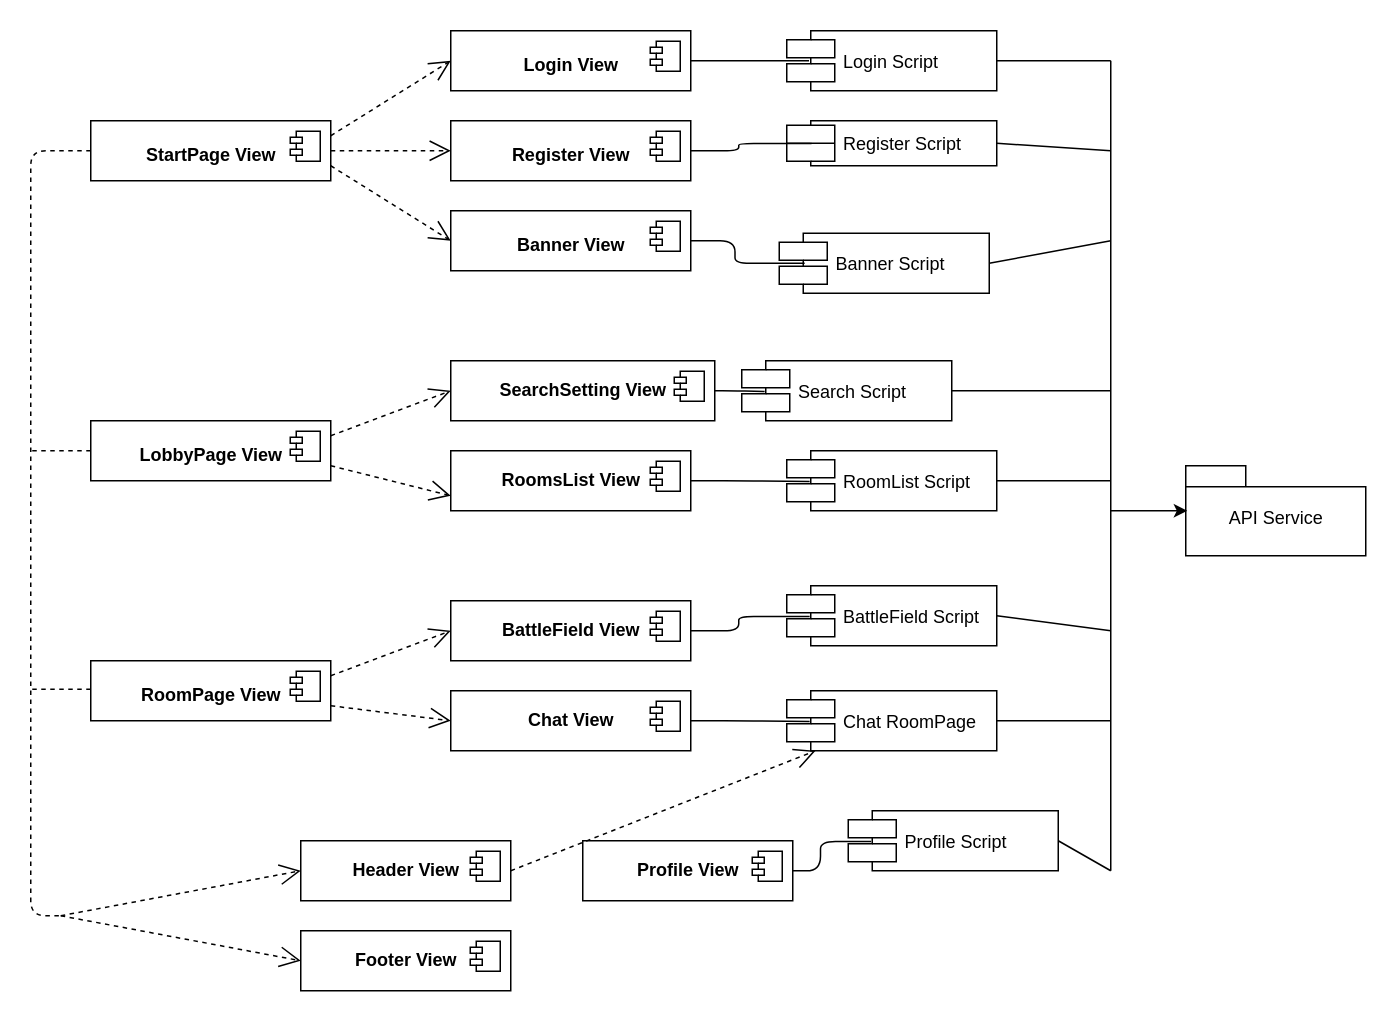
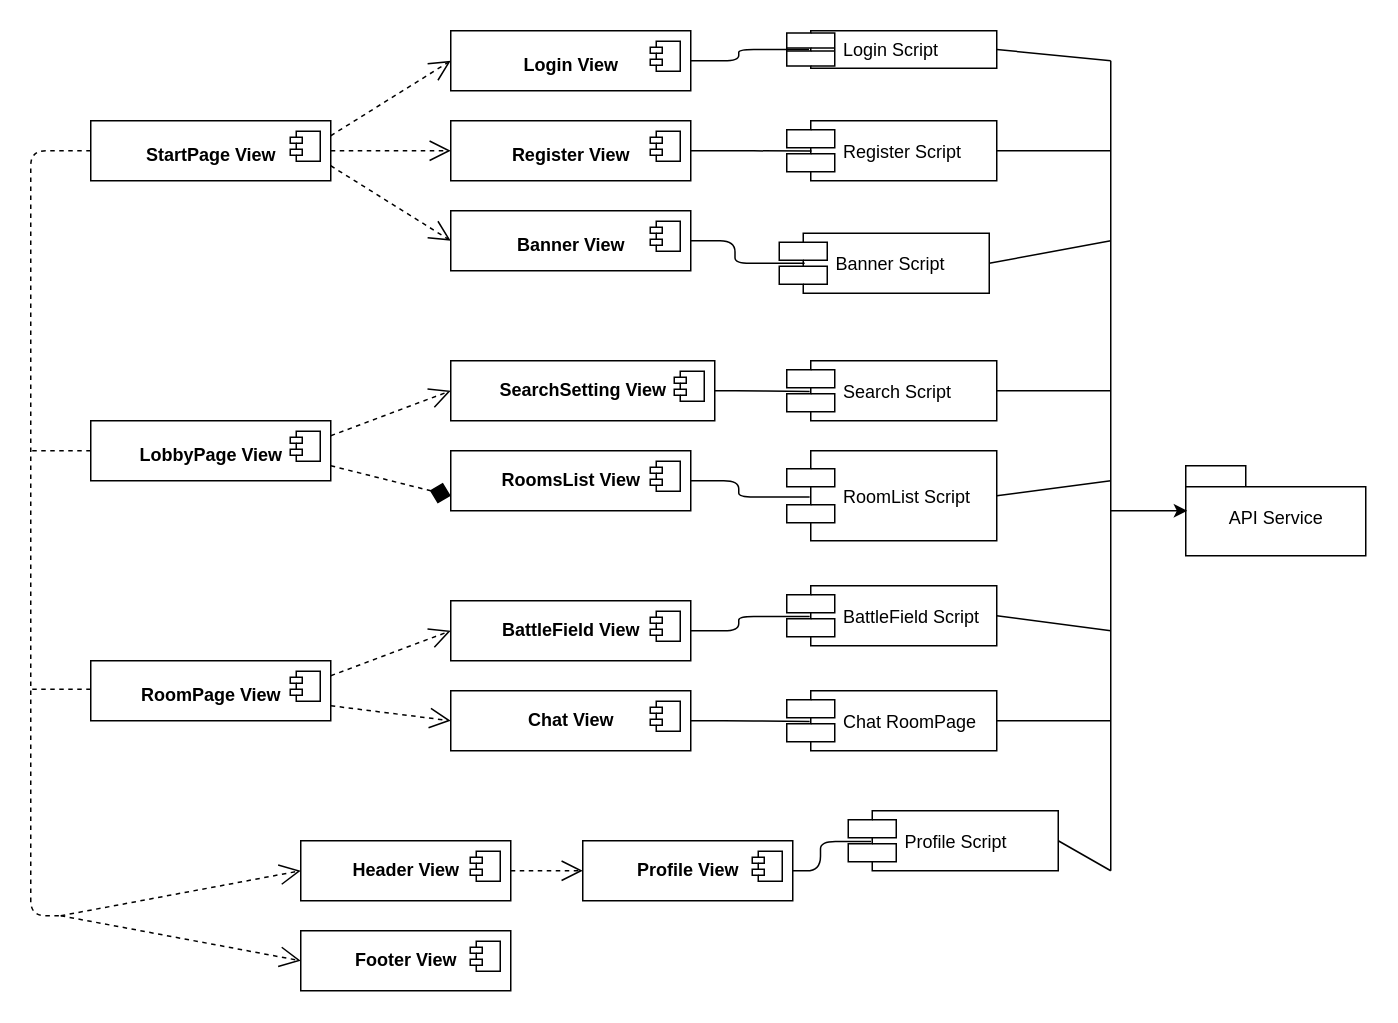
  <mxCell id="0" />
  <mxCell id="1" parent="0" />
  <mxCell id="2" value="&lt;p style=&quot;margin: 6px 0px 0px&quot;&gt;&lt;b&gt;StartPage View&lt;/b&gt;&lt;/p&gt;" style="html=1;flipV=0;flipH=1;" parent="1" vertex="1"><mxGeometry x="60" y="80" width="160" height="40" as="geometry" /></mxCell>
  <mxCell id="3" value="" style="shape=component;jettyWidth=8;jettyHeight=4;" parent="2" vertex="1"><mxGeometry x="1" width="20" height="20" relative="1" as="geometry"><mxPoint x="-27" y="7" as="offset" /></mxGeometry></mxCell>
  <mxCell id="4" value="&lt;p style=&quot;margin: 6px 0px 0px&quot;&gt;&lt;b&gt;RoomPage View&lt;/b&gt;&lt;br&gt;&lt;/p&gt;" style="html=1;" parent="1" vertex="1"><mxGeometry x="60" y="440" width="160" height="40" as="geometry" /></mxCell>
  <mxCell id="5" value="" style="shape=component;jettyWidth=8;jettyHeight=4;" parent="4" vertex="1"><mxGeometry x="1" width="20" height="20" relative="1" as="geometry"><mxPoint x="-27" y="7" as="offset" /></mxGeometry></mxCell>
  <mxCell id="6" value="&lt;p style=&quot;margin: 6px 0px 0px&quot;&gt;&lt;b&gt;LobbyPage View&lt;/b&gt;&lt;/p&gt;" style="html=1;" parent="1" vertex="1"><mxGeometry x="60" y="280" width="160" height="40" as="geometry" /></mxCell>
  <mxCell id="7" value="" style="shape=component;jettyWidth=8;jettyHeight=4;" parent="6" vertex="1"><mxGeometry x="1" width="20" height="20" relative="1" as="geometry"><mxPoint x="-27" y="7" as="offset" /></mxGeometry></mxCell>
  <mxCell id="8" value="&lt;p style=&quot;margin: 6px 0px 0px&quot;&gt;&lt;b&gt;Login View&lt;/b&gt;&lt;/p&gt;" style="html=1;" parent="1" vertex="1"><mxGeometry x="300" y="20" width="160" height="40" as="geometry" /></mxCell>
  <mxCell id="9" value="" style="shape=component;jettyWidth=8;jettyHeight=4;" parent="8" vertex="1"><mxGeometry x="1" width="20" height="20" relative="1" as="geometry"><mxPoint x="-27" y="7" as="offset" /></mxGeometry></mxCell>
  <mxCell id="10" value="&lt;p style=&quot;margin: 6px 0px 0px&quot;&gt;&lt;b&gt;Register&lt;/b&gt;&lt;b&gt;&amp;nbsp;View&lt;/b&gt;&lt;/p&gt;" style="html=1;" parent="1" vertex="1"><mxGeometry x="300" y="80" width="160" height="40" as="geometry" /></mxCell>
  <mxCell id="11" value="" style="shape=component;jettyWidth=8;jettyHeight=4;" parent="10" vertex="1"><mxGeometry x="1" width="20" height="20" relative="1" as="geometry"><mxPoint x="-27" y="7" as="offset" /></mxGeometry></mxCell>
  <mxCell id="12" value="&lt;p style=&quot;margin: 6px 0px 0px&quot;&gt;&lt;b&gt;Banner View&lt;/b&gt;&lt;/p&gt;" style="html=1;" parent="1" vertex="1"><mxGeometry x="300" y="140" width="160" height="40" as="geometry" /></mxCell>
  <mxCell id="13" value="" style="shape=component;jettyWidth=8;jettyHeight=4;" parent="12" vertex="1"><mxGeometry x="1" width="20" height="20" relative="1" as="geometry"><mxPoint x="-27" y="7" as="offset" /></mxGeometry></mxCell>
  <mxCell id="14" value="&lt;b&gt;Header View&lt;/b&gt;" style="html=1;" parent="1" vertex="1"><mxGeometry x="200" y="560" width="140" height="40" as="geometry" /></mxCell>
  <mxCell id="15" value="" style="shape=component;jettyWidth=8;jettyHeight=4;" parent="14" vertex="1"><mxGeometry x="1" width="20" height="20" relative="1" as="geometry"><mxPoint x="-27" y="7" as="offset" /></mxGeometry></mxCell>
  <mxCell id="16" value="&lt;b&gt;Footer View&lt;/b&gt;" style="html=1;" parent="1" vertex="1"><mxGeometry x="200" y="620" width="140" height="40" as="geometry" /></mxCell>
  <mxCell id="17" value="" style="shape=component;jettyWidth=8;jettyHeight=4;" parent="16" vertex="1"><mxGeometry x="1" width="20" height="20" relative="1" as="geometry"><mxPoint x="-27" y="7" as="offset" /></mxGeometry></mxCell>
  <mxCell id="18" value="&lt;b&gt;RoomsList View&lt;/b&gt;" style="html=1;" parent="1" vertex="1"><mxGeometry x="300" y="300" width="160" height="40" as="geometry" /></mxCell>
  <mxCell id="19" value="" style="shape=component;jettyWidth=8;jettyHeight=4;" parent="18" vertex="1"><mxGeometry x="1" width="20" height="20" relative="1" as="geometry"><mxPoint x="-27" y="7" as="offset" /></mxGeometry></mxCell>
  <mxCell id="20" value="&lt;span&gt;SearchSetting View&lt;/span&gt;" style="html=1;align=center;fontStyle=1" parent="1" vertex="1"><mxGeometry x="300" y="240" width="176" height="40" as="geometry" /></mxCell>
  <mxCell id="21" value="" style="shape=component;jettyWidth=8;jettyHeight=4;" parent="20" vertex="1"><mxGeometry x="1" width="20" height="20" relative="1" as="geometry"><mxPoint x="-27" y="7" as="offset" /></mxGeometry></mxCell>
  <mxCell id="22" value="" style="endArrow=open;endSize=12;dashed=1;html=1;exitX=1;exitY=0.25;exitDx=0;exitDy=0;entryX=0;entryY=0.5;entryDx=0;entryDy=0;" parent="1" source="2" target="8" edge="1"><mxGeometry y="20" width="160" relative="1" as="geometry"><mxPoint x="240" y="170" as="sourcePoint" /><mxPoint x="400" y="170" as="targetPoint" /><mxPoint as="offset" /></mxGeometry></mxCell>
- <mxCell id="23" value="Login Script" style="shape=component;align=left;spacingLeft=36;" parent="1" vertex="1"><mxGeometry x="524" y="20" width="140" height="40" as="geometry" /></mxCell>
- <mxCell id="24" value="Register Script" style="shape=component;align=left;spacingLeft=36;" parent="1" vertex="1"><mxGeometry x="524" y="80" width="140" height="30" as="geometry" /></mxCell>
+ <mxCell id="23" value="Login Script" style="shape=component;align=left;spacingLeft=36;" parent="1" vertex="1"><mxGeometry x="524" y="20" width="140" height="25" as="geometry" /></mxCell>
+ <mxCell id="24" value="Register Script" style="shape=component;align=left;spacingLeft=36;" parent="1" vertex="1"><mxGeometry x="524" y="80" width="140" height="40" as="geometry" /></mxCell>
  <mxCell id="25" value="Banner Script" style="shape=component;align=left;spacingLeft=36;" parent="1" vertex="1"><mxGeometry x="519" y="155" width="140" height="40" as="geometry" /></mxCell>
  <mxCell id="26" value="" style="endArrow=open;endSize=12;dashed=1;html=1;exitX=1;exitY=0.5;exitDx=0;exitDy=0;entryX=0;entryY=0.5;entryDx=0;entryDy=0;" parent="1" source="2" target="10" edge="1"><mxGeometry y="20" width="160" relative="1" as="geometry"><mxPoint x="200" y="120" as="sourcePoint" /><mxPoint x="290" y="70" as="targetPoint" /><mxPoint as="offset" /></mxGeometry></mxCell>
  <mxCell id="27" value="" style="endArrow=open;endSize=12;dashed=1;html=1;exitX=1;exitY=0.75;exitDx=0;exitDy=0;entryX=0;entryY=0.5;entryDx=0;entryDy=0;" parent="1" source="2" target="12" edge="1"><mxGeometry y="20" width="160" relative="1" as="geometry"><mxPoint x="210" y="130" as="sourcePoint" /><mxPoint x="300" y="80" as="targetPoint" /><mxPoint as="offset" /></mxGeometry></mxCell>
  <mxCell id="28" value="" style="endArrow=none;html=1;edgeStyle=orthogonalEdgeStyle;exitX=1;exitY=0.5;exitDx=0;exitDy=0;entryX=0.106;entryY=0.5;entryDx=0;entryDy=0;entryPerimeter=0;" parent="1" source="8" target="23" edge="1"><mxGeometry relative="1" as="geometry"><mxPoint x="490" y="100" as="sourcePoint" /><mxPoint x="500" y="90" as="targetPoint" /></mxGeometry></mxCell>
  <mxCell id="29" value="" style="resizable=0;html=1;align=left;verticalAlign=bottom;labelBackgroundColor=#ffffff;fontSize=10;" parent="28" connectable="0" vertex="1"><mxGeometry x="-1" relative="1" as="geometry" /></mxCell>
  <mxCell id="30" value="" style="endArrow=none;html=1;edgeStyle=orthogonalEdgeStyle;exitX=1;exitY=0.5;exitDx=0;exitDy=0;entryX=0.121;entryY=0.5;entryDx=0;entryDy=0;entryPerimeter=0;" parent="1" source="12" target="25" edge="1"><mxGeometry relative="1" as="geometry"><mxPoint x="480" y="160" as="sourcePoint" /><mxPoint x="526.333" y="160" as="targetPoint" /></mxGeometry></mxCell>
  <mxCell id="31" value="" style="resizable=0;html=1;align=left;verticalAlign=bottom;labelBackgroundColor=#ffffff;fontSize=10;" parent="30" connectable="0" vertex="1"><mxGeometry x="-1" relative="1" as="geometry" /></mxCell>
  <mxCell id="32" value="" style="endArrow=none;html=1;edgeStyle=orthogonalEdgeStyle;exitX=1;exitY=0.5;exitDx=0;exitDy=0;entryX=0.118;entryY=0.506;entryDx=0;entryDy=0;entryPerimeter=0;" parent="1" source="10" target="24" edge="1"><mxGeometry relative="1" as="geometry"><mxPoint x="477.034" y="99.759" as="sourcePoint" /><mxPoint x="544" y="100" as="targetPoint" /></mxGeometry></mxCell>
  <mxCell id="33" value="" style="resizable=0;html=1;align=left;verticalAlign=bottom;labelBackgroundColor=#ffffff;fontSize=10;" parent="32" connectable="0" vertex="1"><mxGeometry x="-1" relative="1" as="geometry" /></mxCell>
  <mxCell id="34" value="" style="endArrow=open;endSize=12;dashed=1;html=1;exitX=1;exitY=0.25;exitDx=0;exitDy=0;entryX=0;entryY=0.5;entryDx=0;entryDy=0;" parent="1" source="6" target="20" edge="1"><mxGeometry y="20" width="160" relative="1" as="geometry"><mxPoint x="260" y="360" as="sourcePoint" /><mxPoint x="340" y="410" as="targetPoint" /><mxPoint as="offset" /></mxGeometry></mxCell>
- <mxCell id="35" value="" style="endArrow=open;endSize=12;dashed=1;html=1;exitX=1;exitY=0.75;exitDx=0;exitDy=0;entryX=0;entryY=0.75;entryDx=0;entryDy=0;" parent="1" source="6" target="18" edge="1"><mxGeometry y="20" width="160" relative="1" as="geometry"><mxPoint x="240" y="130" as="sourcePoint" /><mxPoint x="320" y="180" as="targetPoint" /><mxPoint as="offset" /></mxGeometry></mxCell>
- <mxCell id="36" value="Search Script" style="shape=component;align=left;spacingLeft=36;" parent="1" vertex="1"><mxGeometry x="494" y="240" width="140" height="40" as="geometry" /></mxCell>
+ <mxCell id="35" value="" style="endArrow=diamond;endSize=12;dashed=1;html=1;exitX=1;exitY=0.75;exitDx=0;exitDy=0;entryX=0;entryY=0.75;entryDx=0;entryDy=0;" parent="1" source="6" target="18" edge="1"><mxGeometry y="20" width="160" relative="1" as="geometry"><mxPoint x="240" y="130" as="sourcePoint" /><mxPoint x="320" y="180" as="targetPoint" /><mxPoint as="offset" /></mxGeometry></mxCell>
+ <mxCell id="36" value="Search Script" style="shape=component;align=left;spacingLeft=36;" parent="1" vertex="1"><mxGeometry x="524" y="240" width="140" height="40" as="geometry" /></mxCell>
  <mxCell id="37" value="" style="endArrow=none;html=1;edgeStyle=orthogonalEdgeStyle;exitX=1;exitY=0.5;exitDx=0;exitDy=0;entryX=0.109;entryY=0.513;entryDx=0;entryDy=0;entryPerimeter=0;" parent="1" source="20" target="36" edge="1"><mxGeometry relative="1" as="geometry"><mxPoint x="490" y="279" as="sourcePoint" /><mxPoint x="577" y="279" as="targetPoint" /></mxGeometry></mxCell>
  <mxCell id="38" value="" style="resizable=0;html=1;align=left;verticalAlign=bottom;labelBackgroundColor=#ffffff;fontSize=10;" parent="37" connectable="0" vertex="1"><mxGeometry x="-1" relative="1" as="geometry" /></mxCell>
- <mxCell id="39" value="RoomList Script" style="shape=component;align=left;spacingLeft=36;" parent="1" vertex="1"><mxGeometry x="524" y="300" width="140" height="40" as="geometry" /></mxCell>
+ <mxCell id="39" value="RoomList Script" style="shape=component;align=left;spacingLeft=36;" parent="1" vertex="1"><mxGeometry x="524" y="300" width="140" height="60" as="geometry" /></mxCell>
  <mxCell id="40" value="" style="endArrow=none;html=1;edgeStyle=orthogonalEdgeStyle;exitX=1;exitY=0.5;exitDx=0;exitDy=0;entryX=0.109;entryY=0.513;entryDx=0;entryDy=0;entryPerimeter=0;" parent="1" source="18" target="39" edge="1"><mxGeometry relative="1" as="geometry"><mxPoint x="469.857" y="320.286" as="sourcePoint" /><mxPoint x="571" y="339" as="targetPoint" /></mxGeometry></mxCell>
  <mxCell id="41" value="" style="resizable=0;html=1;align=left;verticalAlign=bottom;labelBackgroundColor=#ffffff;fontSize=10;" parent="40" connectable="0" vertex="1"><mxGeometry x="-1" relative="1" as="geometry" /></mxCell>
  <mxCell id="42" value="&lt;b&gt;BattleField View&lt;/b&gt;" style="html=1;" parent="1" vertex="1"><mxGeometry x="300" y="400" width="160" height="40" as="geometry" /></mxCell>
  <mxCell id="43" value="" style="shape=component;jettyWidth=8;jettyHeight=4;" parent="42" vertex="1"><mxGeometry x="1" width="20" height="20" relative="1" as="geometry"><mxPoint x="-27" y="7" as="offset" /></mxGeometry></mxCell>
  <mxCell id="44" value="&lt;b&gt;Chat View&lt;/b&gt;" style="html=1;" parent="1" vertex="1"><mxGeometry x="300" y="460" width="160" height="40" as="geometry" /></mxCell>
  <mxCell id="45" value="" style="shape=component;jettyWidth=8;jettyHeight=4;" parent="44" vertex="1"><mxGeometry x="1" width="20" height="20" relative="1" as="geometry"><mxPoint x="-27" y="7" as="offset" /></mxGeometry></mxCell>
  <mxCell id="46" value="" style="endArrow=open;endSize=12;dashed=1;html=1;exitX=1;exitY=0.25;exitDx=0;exitDy=0;entryX=0;entryY=0.5;entryDx=0;entryDy=0;" parent="1" source="4" target="42" edge="1"><mxGeometry y="20" width="160" relative="1" as="geometry"><mxPoint x="240" y="375" as="sourcePoint" /><mxPoint x="320" y="395" as="targetPoint" /><mxPoint as="offset" /></mxGeometry></mxCell>
  <mxCell id="47" value="" style="endArrow=open;endSize=12;dashed=1;html=1;exitX=1;exitY=0.75;exitDx=0;exitDy=0;entryX=0;entryY=0.5;entryDx=0;entryDy=0;" parent="1" source="4" target="44" edge="1"><mxGeometry y="20" width="160" relative="1" as="geometry"><mxPoint x="230" y="320" as="sourcePoint" /><mxPoint x="310" y="340" as="targetPoint" /><mxPoint as="offset" /></mxGeometry></mxCell>
  <mxCell id="48" value="BattleField Script" style="shape=component;align=left;spacingLeft=36;" parent="1" vertex="1"><mxGeometry x="524" y="390" width="140" height="40" as="geometry" /></mxCell>
  <mxCell id="49" value="" style="endArrow=none;html=1;edgeStyle=orthogonalEdgeStyle;exitX=1;exitY=0.5;exitDx=0;exitDy=0;entryX=0.109;entryY=0.513;entryDx=0;entryDy=0;entryPerimeter=0;" parent="1" source="42" target="48" edge="1"><mxGeometry relative="1" as="geometry"><mxPoint x="489.833" y="420.333" as="sourcePoint" /><mxPoint x="591" y="439" as="targetPoint" /></mxGeometry></mxCell>
  <mxCell id="50" value="" style="resizable=0;html=1;align=left;verticalAlign=bottom;labelBackgroundColor=#ffffff;fontSize=10;" parent="49" connectable="0" vertex="1"><mxGeometry x="-1" relative="1" as="geometry" /></mxCell>
  <mxCell id="51" value="Chat RoomPage" style="shape=component;align=left;spacingLeft=36;" parent="1" vertex="1"><mxGeometry x="524" y="460" width="140" height="40" as="geometry" /></mxCell>
  <mxCell id="52" value="" style="endArrow=none;html=1;edgeStyle=orthogonalEdgeStyle;exitX=1;exitY=0.5;exitDx=0;exitDy=0;entryX=0.109;entryY=0.513;entryDx=0;entryDy=0;entryPerimeter=0;" parent="1" source="44" target="51" edge="1"><mxGeometry relative="1" as="geometry"><mxPoint x="499.833" y="470.333" as="sourcePoint" /><mxPoint x="601" y="489" as="targetPoint" /></mxGeometry></mxCell>
  <mxCell id="53" value="" style="resizable=0;html=1;align=left;verticalAlign=bottom;labelBackgroundColor=#ffffff;fontSize=10;" parent="52" connectable="0" vertex="1"><mxGeometry x="-1" relative="1" as="geometry" /></mxCell>
  <mxCell id="54" value="" style="endArrow=none;endSize=12;dashed=1;html=1;exitX=0;exitY=0.5;exitDx=0;exitDy=0;endFill=0;" parent="1" source="2" edge="1"><mxGeometry y="20" width="160" relative="1" as="geometry"><mxPoint x="-50" y="60" as="sourcePoint" /><mxPoint x="40" y="610" as="targetPoint" /><mxPoint as="offset" /><Array as="points"><mxPoint x="20" y="100" /><mxPoint x="20" y="460" /><mxPoint x="20" y="610" /></Array></mxGeometry></mxCell>
  <mxCell id="55" value="&lt;b&gt;Profile View&lt;/b&gt;" style="html=1;" parent="1" vertex="1"><mxGeometry x="388" y="560" width="140" height="40" as="geometry" /></mxCell>
  <mxCell id="56" value="" style="shape=component;jettyWidth=8;jettyHeight=4;" parent="55" vertex="1"><mxGeometry x="1" width="20" height="20" relative="1" as="geometry"><mxPoint x="-27" y="7" as="offset" /></mxGeometry></mxCell>
- <mxCell id="57" value="" style="endArrow=open;endSize=12;dashed=1;html=1;exitX=1;exitY=0.5;exitDx=0;exitDy=0;" parent="1" source="14" target="51" edge="1"><mxGeometry y="20" width="160" relative="1" as="geometry"><mxPoint x="130" y="490" as="sourcePoint" /><mxPoint x="210" y="500" as="targetPoint" /><mxPoint as="offset" /></mxGeometry></mxCell>
+ <mxCell id="57" value="" style="endArrow=open;endSize=12;dashed=1;html=1;exitX=1;exitY=0.5;exitDx=0;exitDy=0;entryX=0;entryY=0.5;entryDx=0;entryDy=0;" parent="1" source="14" target="55" edge="1"><mxGeometry y="20" width="160" relative="1" as="geometry"><mxPoint x="130" y="490" as="sourcePoint" /><mxPoint x="210" y="500" as="targetPoint" /><mxPoint as="offset" /></mxGeometry></mxCell>
  <mxCell id="58" value="" style="endArrow=none;dashed=1;html=1;exitX=0;exitY=0.5;exitDx=0;exitDy=0;endFill=0;" parent="1" source="6" edge="1"><mxGeometry y="20" width="160" relative="1" as="geometry"><mxPoint x="110" y="400" as="sourcePoint" /><mxPoint x="20" y="300" as="targetPoint" /><mxPoint as="offset" /></mxGeometry></mxCell>
  <mxCell id="59" value="" style="endArrow=none;dashed=1;html=1;exitX=0;exitY=0.5;exitDx=0;exitDy=0;endFill=0;" parent="1" edge="1"><mxGeometry y="20" width="160" relative="1" as="geometry"><mxPoint x="60" y="459" as="sourcePoint" /><mxPoint x="20" y="459" as="targetPoint" /><mxPoint as="offset" /></mxGeometry></mxCell>
  <mxCell id="60" value="" style="endArrow=open;endSize=12;dashed=1;html=1;entryX=0;entryY=0.5;entryDx=0;entryDy=0;" parent="1" target="14" edge="1"><mxGeometry y="20" width="160" relative="1" as="geometry"><mxPoint x="40" y="610" as="sourcePoint" /><mxPoint x="140" y="590" as="targetPoint" /><mxPoint as="offset" /></mxGeometry></mxCell>
  <mxCell id="61" value="" style="endArrow=open;endSize=12;dashed=1;html=1;entryX=0;entryY=0.5;entryDx=0;entryDy=0;" parent="1" edge="1"><mxGeometry y="20" width="160" relative="1" as="geometry"><mxPoint x="40" y="610" as="sourcePoint" /><mxPoint x="200" y="640" as="targetPoint" /><mxPoint as="offset" /></mxGeometry></mxCell>
  <mxCell id="62" value="Profile Script" style="shape=component;align=left;spacingLeft=36;" parent="1" vertex="1"><mxGeometry x="565" y="540" width="140" height="40" as="geometry" /></mxCell>
  <mxCell id="63" value="" style="endArrow=none;html=1;edgeStyle=orthogonalEdgeStyle;exitX=1;exitY=0.5;exitDx=0;exitDy=0;entryX=0.109;entryY=0.513;entryDx=0;entryDy=0;entryPerimeter=0;" parent="1" source="55" target="62" edge="1"><mxGeometry relative="1" as="geometry"><mxPoint x="540" y="580.333" as="sourcePoint" /><mxPoint x="681" y="589" as="targetPoint" /></mxGeometry></mxCell>
  <mxCell id="64" value="" style="resizable=0;html=1;align=left;verticalAlign=bottom;labelBackgroundColor=#ffffff;fontSize=10;" parent="63" connectable="0" vertex="1"><mxGeometry x="-1" relative="1" as="geometry" /></mxCell>
  <mxCell id="65" value="API Service" style="shape=folder;fontStyle=0;spacingTop=10;tabWidth=40;tabHeight=14;tabPosition=left;html=1;" parent="1" vertex="1"><mxGeometry x="790" y="310" width="120" height="60" as="geometry" /></mxCell>
  <mxCell id="66" value="" style="html=1;verticalAlign=bottom;endArrow=none;endFill=0;exitX=1;exitY=0.5;exitDx=0;exitDy=0;" parent="1" source="23" edge="1"><mxGeometry width="80" relative="1" as="geometry"><mxPoint x="670" y="39.5" as="sourcePoint" /><mxPoint x="740" y="40" as="targetPoint" /></mxGeometry></mxCell>
  <mxCell id="67" value="" style="html=1;verticalAlign=bottom;endArrow=none;endFill=0;exitX=1;exitY=0.5;exitDx=0;exitDy=0;" parent="1" source="24" edge="1"><mxGeometry width="80" relative="1" as="geometry"><mxPoint x="710" y="100" as="sourcePoint" /><mxPoint x="740" y="100" as="targetPoint" /></mxGeometry></mxCell>
  <mxCell id="68" value="" style="html=1;verticalAlign=bottom;endArrow=none;endFill=0;exitX=1;exitY=0.5;exitDx=0;exitDy=0;" parent="1" source="25" edge="1"><mxGeometry width="80" relative="1" as="geometry"><mxPoint x="710" y="150" as="sourcePoint" /><mxPoint x="740" y="160" as="targetPoint" /></mxGeometry></mxCell>
  <mxCell id="69" value="" style="html=1;verticalAlign=bottom;endArrow=none;endFill=0;exitX=1;exitY=0.5;exitDx=0;exitDy=0;" parent="1" source="36" edge="1"><mxGeometry width="80" relative="1" as="geometry"><mxPoint x="712" y="270" as="sourcePoint" /><mxPoint x="740" y="260" as="targetPoint" /></mxGeometry></mxCell>
  <mxCell id="70" value="" style="html=1;verticalAlign=bottom;endArrow=none;endFill=0;exitX=1;exitY=0.5;exitDx=0;exitDy=0;" parent="1" source="39" edge="1"><mxGeometry width="80" relative="1" as="geometry"><mxPoint x="680" y="320" as="sourcePoint" /><mxPoint x="740" y="320" as="targetPoint" /></mxGeometry></mxCell>
  <mxCell id="71" value="" style="html=1;verticalAlign=bottom;endArrow=none;endFill=0;exitX=1;exitY=0.5;exitDx=0;exitDy=0;" parent="1" source="48" edge="1"><mxGeometry width="80" relative="1" as="geometry"><mxPoint x="680" y="420" as="sourcePoint" /><mxPoint x="740" y="420" as="targetPoint" /></mxGeometry></mxCell>
  <mxCell id="72" value="" style="html=1;verticalAlign=bottom;endArrow=none;endFill=0;exitX=1;exitY=0.5;exitDx=0;exitDy=0;" parent="1" source="51" edge="1"><mxGeometry width="80" relative="1" as="geometry"><mxPoint x="690" y="480" as="sourcePoint" /><mxPoint x="740" y="480" as="targetPoint" /></mxGeometry></mxCell>
  <mxCell id="73" value="" style="html=1;verticalAlign=bottom;endArrow=none;endFill=0;exitX=1;exitY=0.5;exitDx=0;exitDy=0;" parent="1" source="62" edge="1"><mxGeometry width="80" relative="1" as="geometry"><mxPoint x="720" y="579" as="sourcePoint" /><mxPoint x="740" y="580" as="targetPoint" /></mxGeometry></mxCell>
  <mxCell id="74" value="" style="html=1;verticalAlign=bottom;endArrow=none;endFill=0;" parent="1" edge="1"><mxGeometry width="80" relative="1" as="geometry"><mxPoint x="740" y="580" as="sourcePoint" /><mxPoint x="740" y="40" as="targetPoint" /></mxGeometry></mxCell>
  <mxCell id="75" value="" style="html=1;verticalAlign=bottom;endArrow=none;endFill=0;startArrow=classic;startFill=1;" parent="1" edge="1"><mxGeometry width="80" relative="1" as="geometry"><mxPoint x="791" y="340" as="sourcePoint" /><mxPoint x="740" y="340" as="targetPoint" /></mxGeometry></mxCell>
